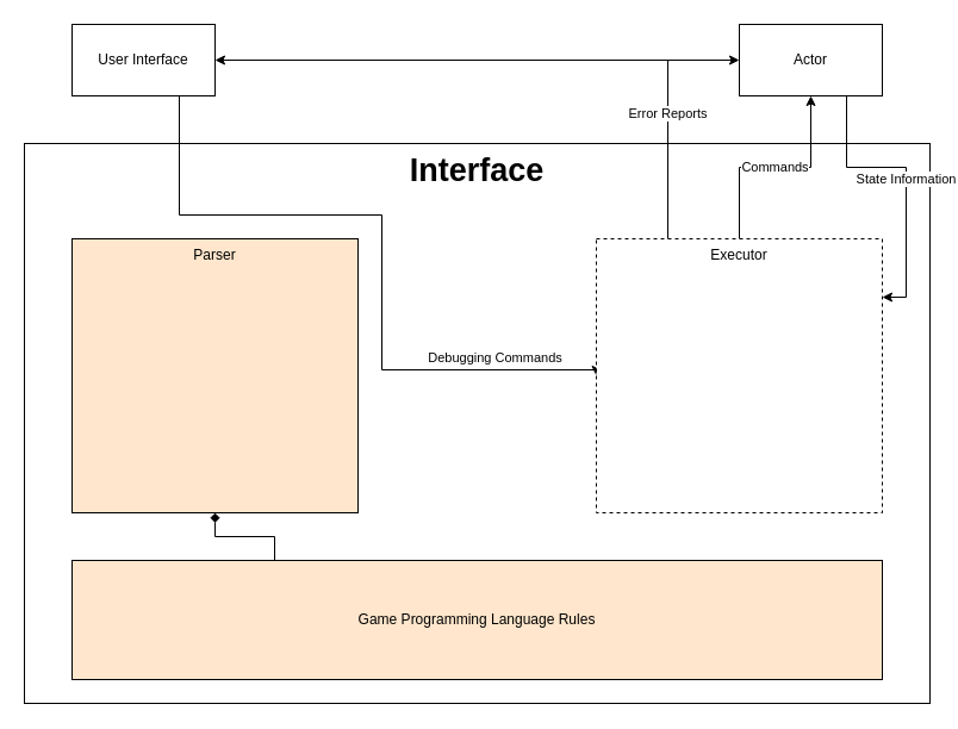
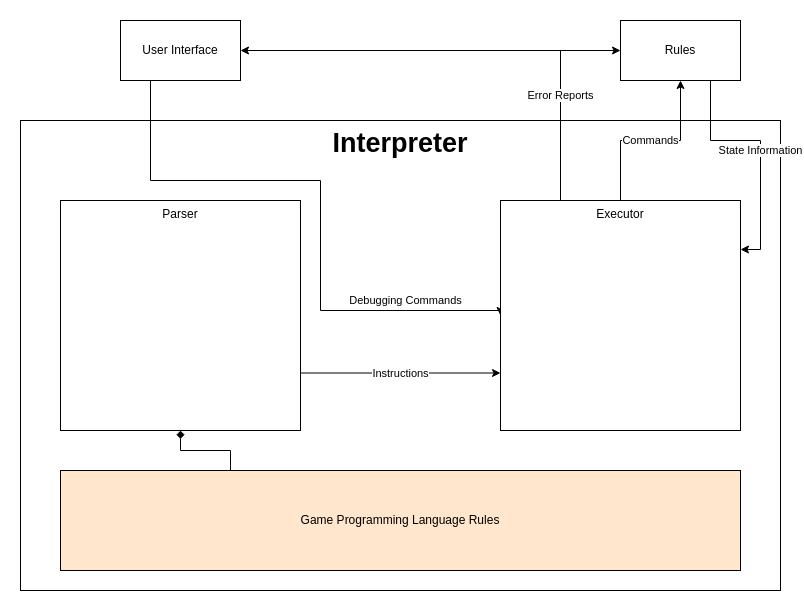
  <mxCell id="0" />
  <mxCell id="1" parent="0" />
- <mxCell id="2" value="&lt;font style=&quot;font-size: 27px&quot;&gt;&lt;b&gt;Interface&lt;/b&gt;&lt;/font&gt;" style="rounded=0;whiteSpace=wrap;html=1;verticalAlign=top;" vertex="1" parent="1"><mxGeometry x="20" y="120" width="760" height="470" as="geometry" /></mxCell>
+ <mxCell id="2" value="&lt;font style=&quot;font-size: 27px&quot;&gt;&lt;b&gt;Interpreter&lt;/b&gt;&lt;/font&gt;" style="rounded=0;whiteSpace=wrap;html=1;verticalAlign=top;" vertex="1" parent="1"><mxGeometry x="20" y="120" width="760" height="470" as="geometry" /></mxCell>
  <mxCell id="3" value="Debugging Commands" style="edgeStyle=orthogonalEdgeStyle;rounded=0;orthogonalLoop=1;jettySize=auto;html=1;exitX=0.75;exitY=1;exitDx=0;exitDy=0;entryX=0;entryY=0.5;entryDx=0;entryDy=0;" edge="1" parent="1" source="4" target="12"><mxGeometry x="0.691" y="10" relative="1" as="geometry"><Array as="points"><mxPoint x="150" y="180" /><mxPoint x="320" y="180" /><mxPoint x="320" y="310" /><mxPoint x="500" y="310" /></Array><mxPoint as="offset" /></mxGeometry></mxCell>
- <mxCell id="4" value="User Interface" style="rounded=0;whiteSpace=wrap;html=1;" vertex="1" parent="1"><mxGeometry x="60" y="20" width="120" height="60" as="geometry" /></mxCell>
+ <mxCell id="4" value="User Interface" style="rounded=0;whiteSpace=wrap;html=1;" vertex="1" parent="1"><mxGeometry x="120" y="20" width="120" height="60" as="geometry" /></mxCell>
  <mxCell id="5" value="State Information" style="edgeStyle=orthogonalEdgeStyle;rounded=0;orthogonalLoop=1;jettySize=auto;html=1;exitX=0.75;exitY=1;exitDx=0;exitDy=0;entryX=1;entryY=0.213;entryDx=0;entryDy=0;entryPerimeter=0;" edge="1" parent="1" source="6" target="12"><mxGeometry relative="1" as="geometry" /></mxCell>
- <mxCell id="6" value="Actor" style="rounded=0;whiteSpace=wrap;html=1;" vertex="1" parent="1"><mxGeometry x="620" y="20" width="120" height="60" as="geometry" /></mxCell>
- <mxCell id="8" value="Parser" style="rounded=0;whiteSpace=wrap;html=1;verticalAlign=top;fillColor=#ffe6cc;" vertex="1" parent="1"><mxGeometry x="60" y="200" width="240" height="230" as="geometry" /></mxCell>
+ <mxCell id="6" value="Rules" style="rounded=0;whiteSpace=wrap;html=1;" vertex="1" parent="1"><mxGeometry x="620" y="20" width="120" height="60" as="geometry" /></mxCell>
+ <mxCell id="7" value="Instructions" style="edgeStyle=orthogonalEdgeStyle;rounded=0;orthogonalLoop=1;jettySize=auto;html=1;exitX=1;exitY=0.75;exitDx=0;exitDy=0;entryX=0;entryY=0.75;entryDx=0;entryDy=0;" edge="1" parent="1" source="8" target="12"><mxGeometry relative="1" as="geometry" /></mxCell>
+ <mxCell id="8" value="Parser" style="rounded=0;whiteSpace=wrap;html=1;verticalAlign=top;" vertex="1" parent="1"><mxGeometry x="60" y="200" width="240" height="230" as="geometry" /></mxCell>
  <mxCell id="9" value="Commands" style="edgeStyle=orthogonalEdgeStyle;rounded=0;orthogonalLoop=1;jettySize=auto;html=1;exitX=0.5;exitY=0;exitDx=0;exitDy=0;entryX=0.5;entryY=1;entryDx=0;entryDy=0;" edge="1" parent="1" source="12" target="6"><mxGeometry relative="1" as="geometry" /></mxCell>
  <mxCell id="10" style="edgeStyle=orthogonalEdgeStyle;rounded=0;orthogonalLoop=1;jettySize=auto;html=1;exitX=0.25;exitY=0;exitDx=0;exitDy=0;entryX=1;entryY=0.5;entryDx=0;entryDy=0;" edge="1" parent="1" source="12" target="4"><mxGeometry relative="1" as="geometry" /></mxCell>
  <mxCell id="11" value="Error Reports" style="edgeStyle=orthogonalEdgeStyle;rounded=0;orthogonalLoop=1;jettySize=auto;html=1;exitX=0.25;exitY=0;exitDx=0;exitDy=0;entryX=0;entryY=0.5;entryDx=0;entryDy=0;" edge="1" parent="1" source="12" target="6"><mxGeometry relative="1" as="geometry" /></mxCell>
- <mxCell id="12" value="Executor" style="rounded=0;whiteSpace=wrap;html=1;verticalAlign=top;dashed=1;" vertex="1" parent="1"><mxGeometry x="500" y="200" width="240" height="230" as="geometry" /></mxCell>
+ <mxCell id="12" value="Executor" style="rounded=0;whiteSpace=wrap;html=1;verticalAlign=top;" vertex="1" parent="1"><mxGeometry x="500" y="200" width="240" height="230" as="geometry" /></mxCell>
  <mxCell id="13" style="edgeStyle=orthogonalEdgeStyle;rounded=0;orthogonalLoop=1;jettySize=auto;html=1;exitX=0.25;exitY=0;exitDx=0;exitDy=0;entryX=0.5;entryY=1;entryDx=0;entryDy=0;endArrow=diamond;" edge="1" parent="1" source="14" target="8"><mxGeometry relative="1" as="geometry" /></mxCell>
  <mxCell id="14" value="Game Programming Language Rules" style="rounded=0;whiteSpace=wrap;html=1;fillColor=#ffe6cc;" vertex="1" parent="1"><mxGeometry x="60" y="470" width="680" height="100" as="geometry" /></mxCell>
